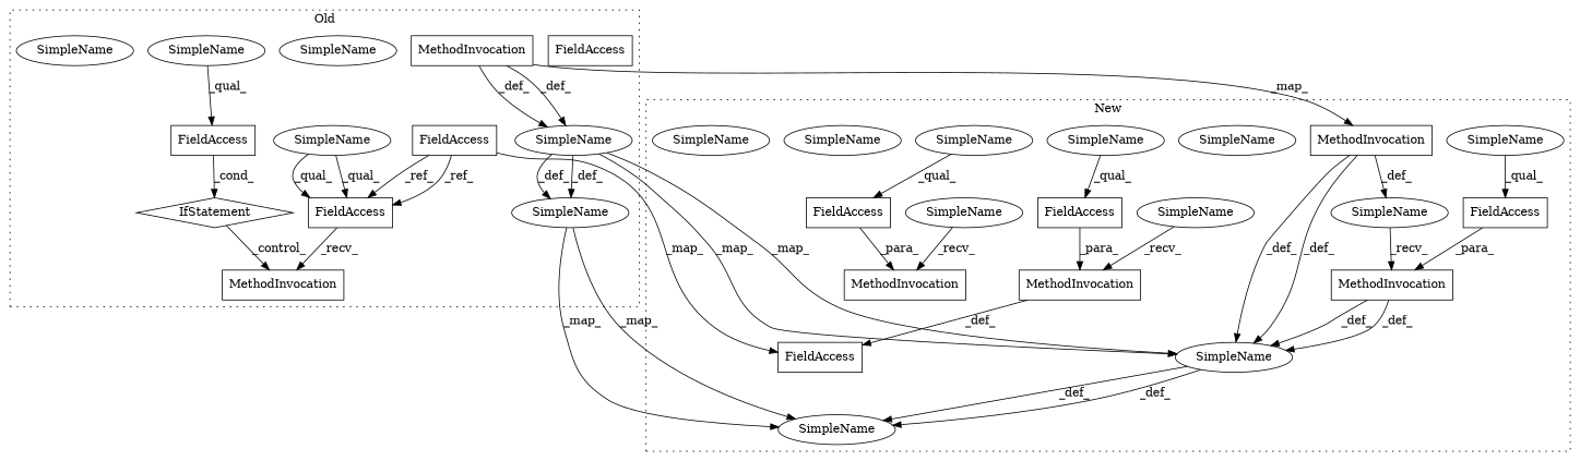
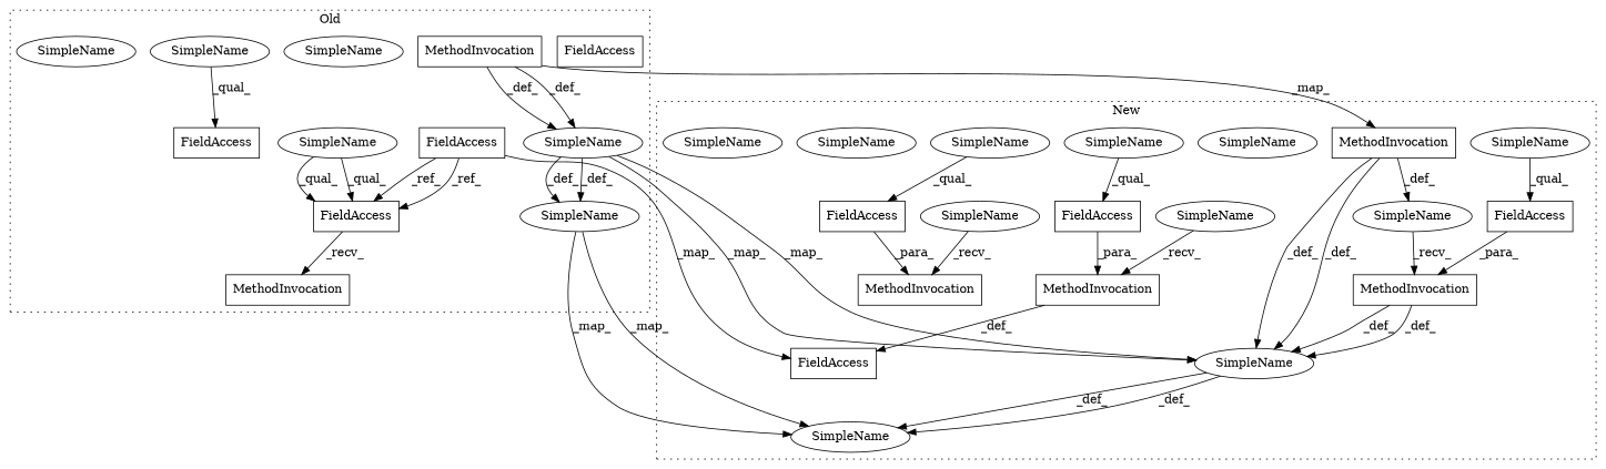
  digraph {
    node [a=42 l=1 shape=ellipse]
    n1 [a=22 l=12 label=FieldAccess s=2734 shape=box]
    n2 [a=22 l=12 label=FieldAccess s=2734 shape=box]
    n3 [a=22 l=12 label=FieldAccess s=2572 shape=box]
    n4 [a=22 l=12 label=FieldAccess s=2025 shape=box]
-   n5 [a=25 l="4,2" label=IfStatement s="2568,2584" shape=diamond]
    n6 [a=32 l="9,1" label=MethodInvocation s="713,725" shape=box]
    n7 [a=32 l=6 label=MethodInvocation s=2747 shape=box]
    n8 [label=SimpleName s=3153]
    n9 [l=4 label=SimpleName s=2734]
    n10 [l=4 label=SimpleName s=2572]
    n11 [label=SimpleName s=3141]
    n12 [label=SimpleName s=3141]
    n13 [label=SimpleName s=3153]
    n14 [a=22 l=11 label=FieldAccess s=730 shape=box]
    n15 [a=22 l=11 label=FieldAccess s=2192 shape=box]
    n16 [a=22 l=12 label=FieldAccess s=2137 shape=box]
    n17 [a=22 l=11 label=FieldAccess s=2592 shape=box]
    n18 [a=32 l="9,1" label=MethodInvocation s="713,725" shape=box]
    n19 [a=32 l="3,1" label=MethodInvocation s="727,741" shape=box]
    n20 [a=32 l="3,1" label=MethodInvocation s="2189,2203" shape=box]
    n21 [a=32 l="3,1" label=MethodInvocation s="2589,2603" shape=box]
    n22 [l=4 label=SimpleName s=2192]
    n23 [label=SimpleName s=2982]
    n24 [label=SimpleName l=""]
    n25 [label=SimpleName l=""]
    n26 [l=4 label=SimpleName s=2592]
    n27 [label=SimpleName s=2994]
    n28 [l=4 label=SimpleName s=730]
    n29 [label=SimpleName s=2994]
    n30 [label=SimpleName l=""]
    n31 [l=4 label=SimpleName s=730]
    n32 [label=SimpleName s=2982]
    subgraph cluster_1 {
      label=Old
      style=dotted
      n1
      n2
      n3
      n4
-     n5
      n6
      n7
      n8
      n9
      n10
      n11
      n12
      n13
    }
    subgraph cluster_2 {
      label=New
      style=dotted
      n14
      n15
      n16
      n17
      n18
      n19
      n20
      n21
      n22
      n23
      n24
      n25
      n26
      n27
      n28
      n29
      n30
      n31
      n32
    }
    n2 -> n7 [label=_recv_]
-   n3 -> n5 [label=_cond_]
    n4 -> n2 [label=_ref_]
    n4 -> n2 [label=_ref_]
    n4 -> n16 [label=_map_]
-   n5 -> n7 [label=_control_]
    n6 -> n11 [label=_def_]
    n6 -> n11 [label=_def_]
    n6 -> n18 [label=_map_]
    n9 -> n2 [label=_qual_]
    n9 -> n2 [label=_qual_]
    n10 -> n3 [label=_qual_]
    n11 -> n13 [label=_def_]
    n11 -> n13 [label=_def_]
    n11 -> n32 [label=_map_]
    n11 -> n32 [label=_map_]
    n13 -> n27 [label=_map_]
    n13 -> n27 [label=_map_]
    n14 -> n19 [label=_para_]
    n15 -> n20 [label=_para_]
    n17 -> n21 [label=_para_]
    n18 -> n25 [label=_def_]
    n18 -> n32 [label=_def_]
    n18 -> n32 [label=_def_]
    n19 -> n32 [label=_def_]
    n19 -> n32 [label=_def_]
    n20 -> n16 [label=_def_]
    n22 -> n15 [label=_qual_]
    n24 -> n20 [label=_recv_]
    n25 -> n19 [label=_recv_]
    n26 -> n17 [label=_qual_]
    n28 -> n14 [label=_qual_]
    n30 -> n21 [label=_recv_]
    n32 -> n27 [label=_def_]
    n32 -> n27 [label=_def_]
  }
